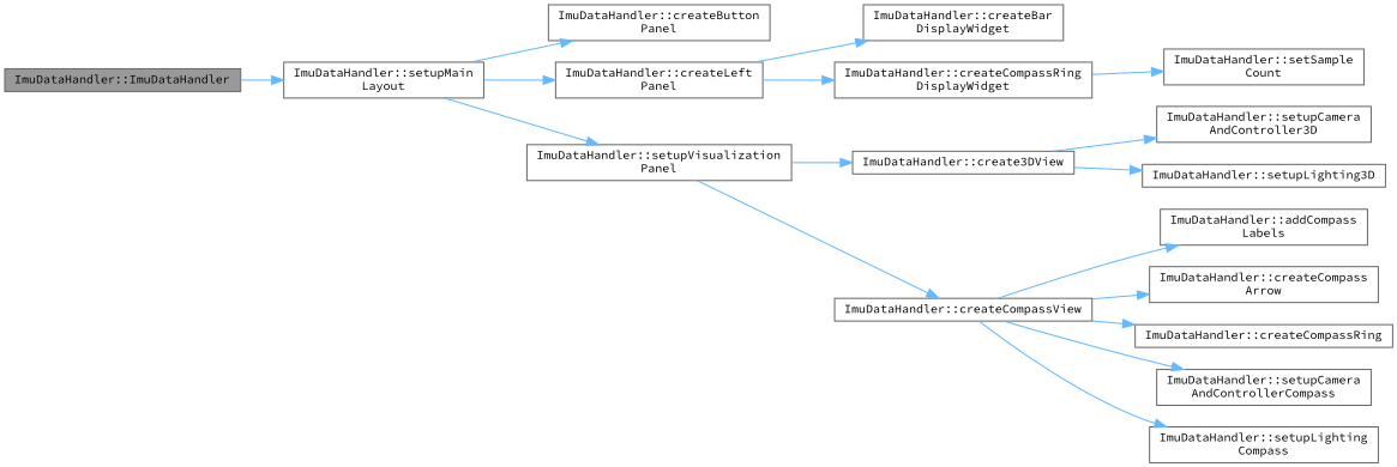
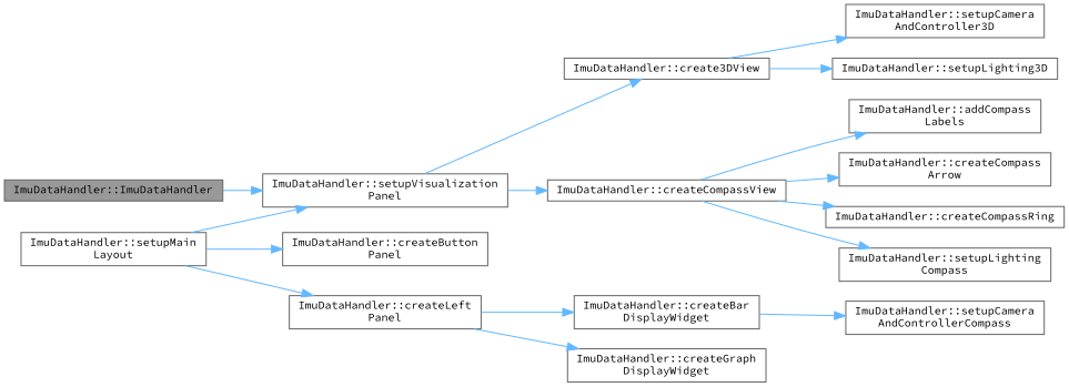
  digraph {
    fontname="Source Code Pro"
    rankdir=LR
    node [color=grey40 fillcolor=white fontname="Source Code Pro" fontsize=10 shape=box style=filled]
    edge [color=steelblue1 fontname="Source Code Pro" fontsize=10 labelfontname=Helvetica labelfontsize=10 style=solid]
    n1 [color=gray40 fillcolor=grey60 fontcolor=black height=0.2 label="ImuDataHandler::ImuDataHandler" width=0.4]
    n2 [height=0.2 label="ImuDataHandler::setupMain\lLayout" width=0.4]
    n3 [height=0.2 label="ImuDataHandler::createButton\lPanel" width=0.4]
    n4 [height=0.2 label="ImuDataHandler::createLeft\lPanel" width=0.4]
    n5 [height=0.2 label="ImuDataHandler::setupVisualization\lPanel" width=0.4]
    n6 [height=0.2 label="ImuDataHandler::createBar\lDisplayWidget" width=0.4]
-   n7 [height=0.2 label="ImuDataHandler::createCompassRing\lDisplayWidget" width=0.4]
+   n7 [height=0.2 label="ImuDataHandler::createGraph\lDisplayWidget" width=0.4]
    n8 [height=0.2 label="ImuDataHandler::create3DView" width=0.4]
    n9 [height=0.2 label="ImuDataHandler::createCompassView" width=0.4]
-   n10 [height=0.2 label="ImuDataHandler::setSample\lCount" width=0.4]
    n11 [height=0.2 label="ImuDataHandler::setupCamera\lAndController3D" width=0.4]
    n12 [height=0.2 label="ImuDataHandler::setupLighting3D" width=0.4]
    n13 [height=0.2 label="ImuDataHandler::addCompass\lLabels" width=0.4]
    n14 [height=0.2 label="ImuDataHandler::createCompass\lArrow" width=0.4]
    n15 [height=0.2 label="ImuDataHandler::createCompassRing" width=0.4]
    n16 [height=0.2 label="ImuDataHandler::setupCamera\lAndControllerCompass" width=0.4]
    n17 [height=0.2 label="ImuDataHandler::setupLighting\lCompass" width=0.4]
-   n1 -> n2
+   n1 -> n5
    n2 -> n3
    n2 -> n4
    n2 -> n5
    n4 -> n6
    n4 -> n7
    n5 -> n8
    n5 -> n9
-   n7 -> n10
    n8 -> n11
    n8 -> n12
    n9 -> n13
    n9 -> n14
    n9 -> n15
-   n9 -> n16
+   n6 -> n16
    n9 -> n17
  }
